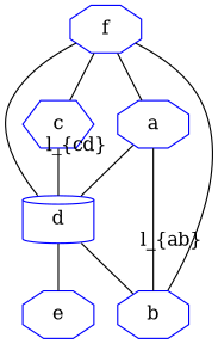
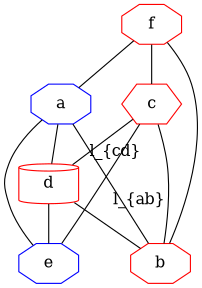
  graph {
    node [color=blue shape=octagon]
    n1 [label=a]
-   n2 [label=d shape=cylinder]
+   n2 [color=red label=d shape=cylinder]
    n3 [label=e]
-   n4 [label=b]
-   n5 [label=c shape=hexagon]
-   n6 [label=f]
+   n4 [color=red label=b]
+   n5 [color=red label=c shape=hexagon]
+   n6 [color=red label=f]
    n1 -- n2
+   n1 -- n3
    n1 -- n4 [headlabel="l_{ab}" labelangle=-20 labeldistance=4]
    n2 -- n3
    n2 -- n4
    n5 -- n2 [headlabel="l_{cd}" labelangle=-20 labeldistance=4]
+   n5 -- n3
+   n5 -- n4
    n6 -- n1
-   n6 -- n2
    n6 -- n4
    n6 -- n5
  }
